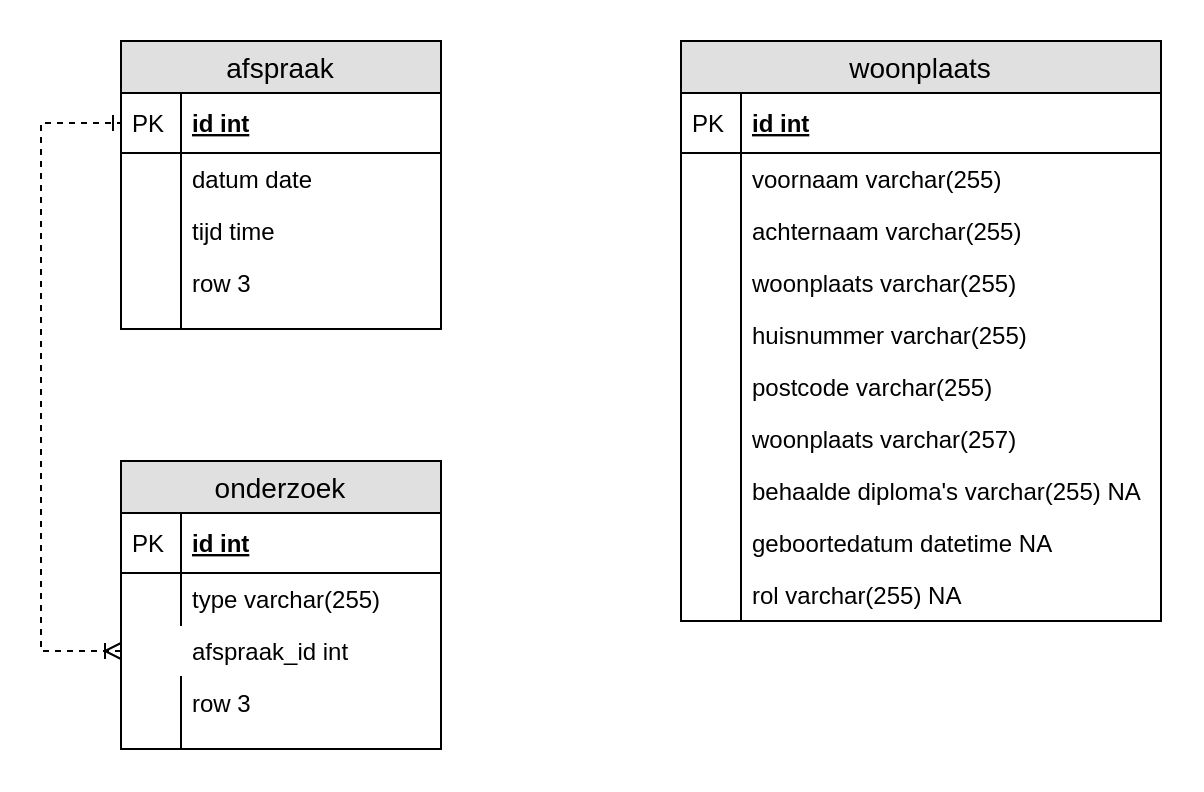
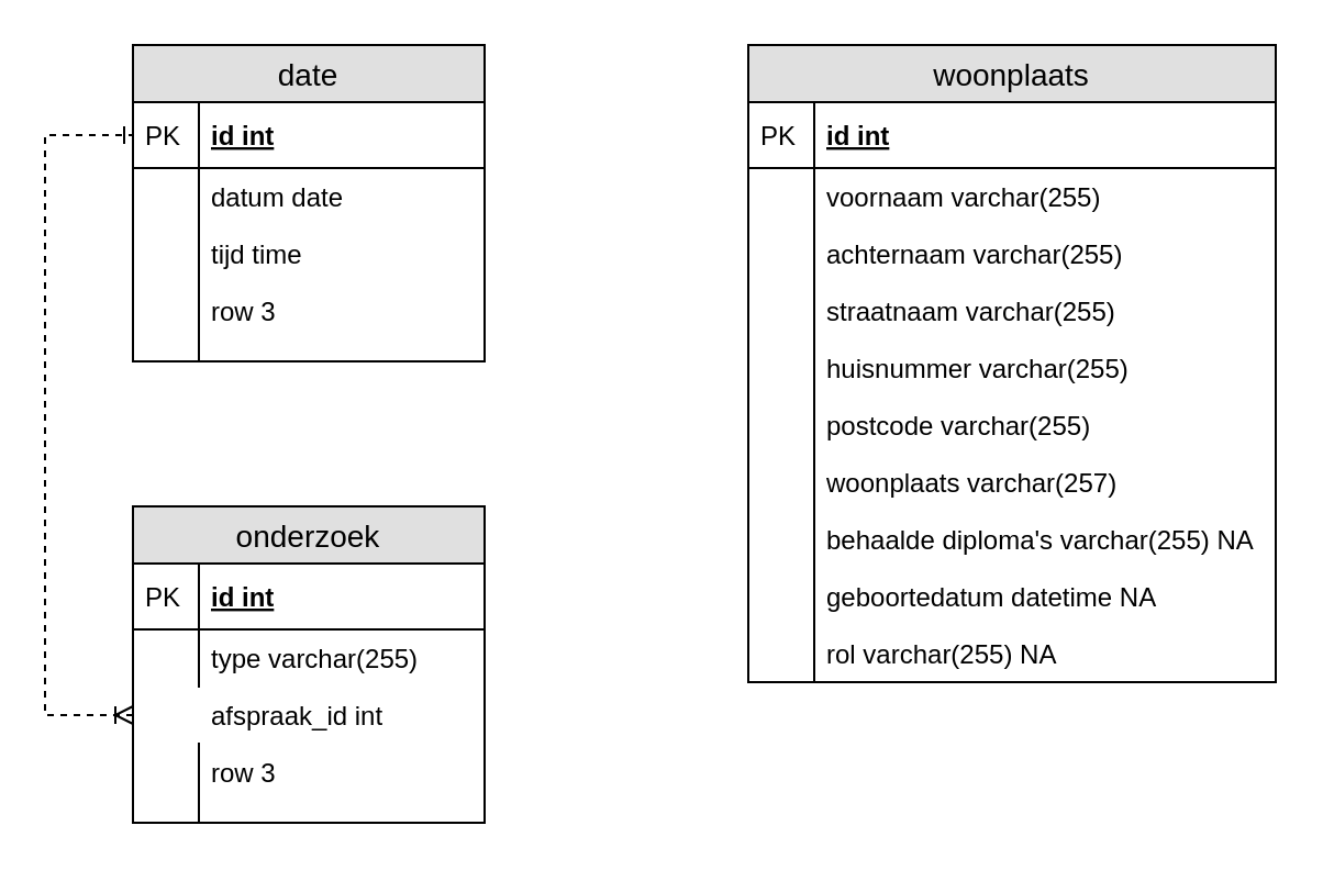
  <mxCell id="0" />
  <mxCell id="1" parent="0" />
  <mxCell id="2" value="onderzoek" parent="1" vertex="1" style="swimlane;fontStyle=0;childLayout=stackLayout;horizontal=1;startSize=26;fillColor=#e0e0e0;horizontalStack=0;resizeParent=1;resizeParentMax=0;resizeLast=0;collapsible=1;marginBottom=0;swimlaneFillColor=#ffffff;align=center;fontSize=14;"><mxGeometry as="geometry" height="144" width="160" x="60" y="230" /></mxCell>
  <mxCell id="3" value="id int" parent="2" vertex="1" style="shape=partialRectangle;top=0;left=0;right=0;bottom=1;align=left;verticalAlign=middle;fillColor=none;spacingLeft=34;spacingRight=4;overflow=hidden;rotatable=0;points=[[0,0.5],[1,0.5]];portConstraint=eastwest;dropTarget=0;fontStyle=5;fontSize=12;"><mxGeometry as="geometry" height="30" width="160" y="26" /></mxCell>
  <mxCell id="4" value="PK" parent="3" vertex="1" style="shape=partialRectangle;top=0;left=0;bottom=0;fillColor=none;align=left;verticalAlign=middle;spacingLeft=4;spacingRight=4;overflow=hidden;rotatable=0;points=[];portConstraint=eastwest;part=1;fontSize=12;" connectable="0"><mxGeometry as="geometry" height="30" width="30" /></mxCell>
  <mxCell id="5" value="type varchar(255)" parent="2" vertex="1" style="shape=partialRectangle;top=0;left=0;right=0;bottom=0;align=left;verticalAlign=top;fillColor=none;spacingLeft=34;spacingRight=4;overflow=hidden;rotatable=0;points=[[0,0.5],[1,0.5]];portConstraint=eastwest;dropTarget=0;fontSize=12;"><mxGeometry as="geometry" height="26" width="160" y="56" /></mxCell>
  <mxCell id="6" value="" parent="5" vertex="1" style="shape=partialRectangle;top=0;left=0;bottom=0;fillColor=none;align=left;verticalAlign=top;spacingLeft=4;spacingRight=4;overflow=hidden;rotatable=0;points=[];portConstraint=eastwest;part=1;fontSize=12;" connectable="0"><mxGeometry as="geometry" height="26" width="30" /></mxCell>
  <mxCell id="7" value="afspraak_id int" parent="2" vertex="1" style="shape=partialRectangle;top=0;left=0;right=0;bottom=0;align=left;verticalAlign=top;fillColor=none;spacingLeft=34;spacingRight=4;overflow=hidden;rotatable=0;points=[[0,0.5],[1,0.5]];portConstraint=eastwest;dropTarget=0;fontSize=12;"><mxGeometry as="geometry" height="26" width="160" y="82" /></mxCell>
  <mxCell id="8" value="row 3" parent="2" vertex="1" style="shape=partialRectangle;top=0;left=0;right=0;bottom=0;align=left;verticalAlign=top;fillColor=none;spacingLeft=34;spacingRight=4;overflow=hidden;rotatable=0;points=[[0,0.5],[1,0.5]];portConstraint=eastwest;dropTarget=0;fontSize=12;"><mxGeometry as="geometry" height="26" width="160" y="108" /></mxCell>
  <mxCell id="9" value="" parent="8" vertex="1" style="shape=partialRectangle;top=0;left=0;bottom=0;fillColor=none;align=left;verticalAlign=top;spacingLeft=4;spacingRight=4;overflow=hidden;rotatable=0;points=[];portConstraint=eastwest;part=1;fontSize=12;" connectable="0"><mxGeometry as="geometry" height="26" width="30" /></mxCell>
  <mxCell id="10" value="" parent="2" vertex="1" style="shape=partialRectangle;top=0;left=0;right=0;bottom=0;align=left;verticalAlign=top;fillColor=none;spacingLeft=34;spacingRight=4;overflow=hidden;rotatable=0;points=[[0,0.5],[1,0.5]];portConstraint=eastwest;dropTarget=0;fontSize=12;"><mxGeometry as="geometry" height="10" width="160" y="134" /></mxCell>
  <mxCell id="11" value="" parent="10" vertex="1" style="shape=partialRectangle;top=0;left=0;bottom=0;fillColor=none;align=left;verticalAlign=top;spacingLeft=4;spacingRight=4;overflow=hidden;rotatable=0;points=[];portConstraint=eastwest;part=1;fontSize=12;" connectable="0"><mxGeometry as="geometry" height="10" width="30" /></mxCell>
- <mxCell id="12" value="afspraak" parent="1" vertex="1" style="swimlane;fontStyle=0;childLayout=stackLayout;horizontal=1;startSize=26;fillColor=#e0e0e0;horizontalStack=0;resizeParent=1;resizeParentMax=0;resizeLast=0;collapsible=1;marginBottom=0;swimlaneFillColor=#ffffff;align=center;fontSize=14;"><mxGeometry as="geometry" height="144" width="160" x="60" y="20" /></mxCell>
+ <mxCell id="12" value="date" parent="1" vertex="1" style="swimlane;fontStyle=0;childLayout=stackLayout;horizontal=1;startSize=26;fillColor=#e0e0e0;horizontalStack=0;resizeParent=1;resizeParentMax=0;resizeLast=0;collapsible=1;marginBottom=0;swimlaneFillColor=#ffffff;align=center;fontSize=14;"><mxGeometry as="geometry" height="144" width="160" x="60" y="20" /></mxCell>
  <mxCell id="13" value="id int" parent="12" vertex="1" style="shape=partialRectangle;top=0;left=0;right=0;bottom=1;align=left;verticalAlign=middle;fillColor=none;spacingLeft=34;spacingRight=4;overflow=hidden;rotatable=0;points=[[0,0.5],[1,0.5]];portConstraint=eastwest;dropTarget=0;fontStyle=5;fontSize=12;"><mxGeometry as="geometry" height="30" width="160" y="26" /></mxCell>
  <mxCell id="14" value="PK" parent="13" vertex="1" style="shape=partialRectangle;top=0;left=0;bottom=0;fillColor=none;align=left;verticalAlign=middle;spacingLeft=4;spacingRight=4;overflow=hidden;rotatable=0;points=[];portConstraint=eastwest;part=1;fontSize=12;" connectable="0"><mxGeometry as="geometry" height="30" width="30" /></mxCell>
  <mxCell id="15" value="datum date" parent="12" vertex="1" style="shape=partialRectangle;top=0;left=0;right=0;bottom=0;align=left;verticalAlign=top;fillColor=none;spacingLeft=34;spacingRight=4;overflow=hidden;rotatable=0;points=[[0,0.5],[1,0.5]];portConstraint=eastwest;dropTarget=0;fontSize=12;"><mxGeometry as="geometry" height="26" width="160" y="56" /></mxCell>
  <mxCell id="16" value="" parent="15" vertex="1" style="shape=partialRectangle;top=0;left=0;bottom=0;fillColor=none;align=left;verticalAlign=top;spacingLeft=4;spacingRight=4;overflow=hidden;rotatable=0;points=[];portConstraint=eastwest;part=1;fontSize=12;" connectable="0"><mxGeometry as="geometry" height="26" width="30" /></mxCell>
  <mxCell id="17" value="tijd time" parent="12" vertex="1" style="shape=partialRectangle;top=0;left=0;right=0;bottom=0;align=left;verticalAlign=top;fillColor=none;spacingLeft=34;spacingRight=4;overflow=hidden;rotatable=0;points=[[0,0.5],[1,0.5]];portConstraint=eastwest;dropTarget=0;fontSize=12;"><mxGeometry as="geometry" height="26" width="160" y="82" /></mxCell>
  <mxCell id="18" value="" parent="17" vertex="1" style="shape=partialRectangle;top=0;left=0;bottom=0;fillColor=none;align=left;verticalAlign=top;spacingLeft=4;spacingRight=4;overflow=hidden;rotatable=0;points=[];portConstraint=eastwest;part=1;fontSize=12;" connectable="0"><mxGeometry as="geometry" height="26" width="30" /></mxCell>
  <mxCell id="19" value="row 3" parent="12" vertex="1" style="shape=partialRectangle;top=0;left=0;right=0;bottom=0;align=left;verticalAlign=top;fillColor=none;spacingLeft=34;spacingRight=4;overflow=hidden;rotatable=0;points=[[0,0.5],[1,0.5]];portConstraint=eastwest;dropTarget=0;fontSize=12;"><mxGeometry as="geometry" height="26" width="160" y="108" /></mxCell>
  <mxCell id="20" value="" parent="19" vertex="1" style="shape=partialRectangle;top=0;left=0;bottom=0;fillColor=none;align=left;verticalAlign=top;spacingLeft=4;spacingRight=4;overflow=hidden;rotatable=0;points=[];portConstraint=eastwest;part=1;fontSize=12;" connectable="0"><mxGeometry as="geometry" height="26" width="30" /></mxCell>
  <mxCell id="21" value="" parent="12" vertex="1" style="shape=partialRectangle;top=0;left=0;right=0;bottom=0;align=left;verticalAlign=top;fillColor=none;spacingLeft=34;spacingRight=4;overflow=hidden;rotatable=0;points=[[0,0.5],[1,0.5]];portConstraint=eastwest;dropTarget=0;fontSize=12;"><mxGeometry as="geometry" height="10" width="160" y="134" /></mxCell>
  <mxCell id="22" value="" parent="21" vertex="1" style="shape=partialRectangle;top=0;left=0;bottom=0;fillColor=none;align=left;verticalAlign=top;spacingLeft=4;spacingRight=4;overflow=hidden;rotatable=0;points=[];portConstraint=eastwest;part=1;fontSize=12;" connectable="0"><mxGeometry as="geometry" height="10" width="30" /></mxCell>
  <mxCell id="23" value="woonplaats" parent="1" vertex="1" style="swimlane;fontStyle=0;childLayout=stackLayout;horizontal=1;startSize=26;fillColor=#e0e0e0;horizontalStack=0;resizeParent=1;resizeParentMax=0;resizeLast=0;collapsible=1;marginBottom=0;swimlaneFillColor=#ffffff;align=center;fontSize=14;"><mxGeometry as="geometry" height="290" width="240" x="340" y="20" /></mxCell>
  <mxCell id="24" value="id int" parent="23" vertex="1" style="shape=partialRectangle;top=0;left=0;right=0;bottom=1;align=left;verticalAlign=middle;fillColor=none;spacingLeft=34;spacingRight=4;overflow=hidden;rotatable=0;points=[[0,0.5],[1,0.5]];portConstraint=eastwest;dropTarget=0;fontStyle=5;fontSize=12;"><mxGeometry as="geometry" height="30" width="240" y="26" /></mxCell>
  <mxCell id="25" value="PK" parent="24" vertex="1" style="shape=partialRectangle;top=0;left=0;bottom=0;fillColor=none;align=left;verticalAlign=middle;spacingLeft=4;spacingRight=4;overflow=hidden;rotatable=0;points=[];portConstraint=eastwest;part=1;fontSize=12;" connectable="0"><mxGeometry as="geometry" height="30" width="30" /></mxCell>
  <mxCell id="26" value="voornaam varchar(255)" parent="23" vertex="1" style="shape=partialRectangle;top=0;left=0;right=0;bottom=0;align=left;verticalAlign=top;fillColor=none;spacingLeft=34;spacingRight=4;overflow=hidden;rotatable=0;points=[[0,0.5],[1,0.5]];portConstraint=eastwest;dropTarget=0;fontSize=12;"><mxGeometry as="geometry" height="26" width="240" y="56" /></mxCell>
  <mxCell id="27" value="" parent="26" vertex="1" style="shape=partialRectangle;top=0;left=0;bottom=0;fillColor=none;align=left;verticalAlign=top;spacingLeft=4;spacingRight=4;overflow=hidden;rotatable=0;points=[];portConstraint=eastwest;part=1;fontSize=12;" connectable="0"><mxGeometry as="geometry" height="26" width="30" /></mxCell>
  <mxCell id="28" value="achternaam varchar(255) " parent="23" vertex="1" style="shape=partialRectangle;top=0;left=0;right=0;bottom=0;align=left;verticalAlign=top;fillColor=none;spacingLeft=34;spacingRight=4;overflow=hidden;rotatable=0;points=[[0,0.5],[1,0.5]];portConstraint=eastwest;dropTarget=0;fontSize=12;"><mxGeometry as="geometry" height="26" width="240" y="82" /></mxCell>
  <mxCell id="29" value="" parent="28" vertex="1" style="shape=partialRectangle;top=0;left=0;bottom=0;fillColor=none;align=left;verticalAlign=top;spacingLeft=4;spacingRight=4;overflow=hidden;rotatable=0;points=[];portConstraint=eastwest;part=1;fontSize=12;" connectable="0"><mxGeometry as="geometry" height="26" width="30" /></mxCell>
- <mxCell id="30" value="woonplaats varchar(255)" parent="23" vertex="1" style="shape=partialRectangle;top=0;left=0;right=0;bottom=0;align=left;verticalAlign=top;fillColor=none;spacingLeft=34;spacingRight=4;overflow=hidden;rotatable=0;points=[[0,0.5],[1,0.5]];portConstraint=eastwest;dropTarget=0;fontSize=12;"><mxGeometry as="geometry" height="26" width="240" y="108" /></mxCell>
+ <mxCell id="30" value="straatnaam varchar(255)" parent="23" vertex="1" style="shape=partialRectangle;top=0;left=0;right=0;bottom=0;align=left;verticalAlign=top;fillColor=none;spacingLeft=34;spacingRight=4;overflow=hidden;rotatable=0;points=[[0,0.5],[1,0.5]];portConstraint=eastwest;dropTarget=0;fontSize=12;"><mxGeometry as="geometry" height="26" width="240" y="108" /></mxCell>
  <mxCell id="31" value="" parent="30" vertex="1" style="shape=partialRectangle;top=0;left=0;bottom=0;fillColor=none;align=left;verticalAlign=top;spacingLeft=4;spacingRight=4;overflow=hidden;rotatable=0;points=[];portConstraint=eastwest;part=1;fontSize=12;" connectable="0"><mxGeometry as="geometry" height="26" width="30" /></mxCell>
  <mxCell id="32" value="huisnummer varchar(255) " parent="23" vertex="1" style="shape=partialRectangle;top=0;left=0;right=0;bottom=0;align=left;verticalAlign=top;fillColor=none;spacingLeft=34;spacingRight=4;overflow=hidden;rotatable=0;points=[[0,0.5],[1,0.5]];portConstraint=eastwest;dropTarget=0;fontSize=12;"><mxGeometry as="geometry" height="26" width="240" y="134" /></mxCell>
  <mxCell id="33" value="" parent="32" vertex="1" style="shape=partialRectangle;top=0;left=0;bottom=0;fillColor=none;align=left;verticalAlign=top;spacingLeft=4;spacingRight=4;overflow=hidden;rotatable=0;points=[];portConstraint=eastwest;part=1;fontSize=12;" connectable="0"><mxGeometry as="geometry" height="26" width="30" /></mxCell>
  <mxCell id="34" value="postcode varchar(255)" parent="23" vertex="1" style="shape=partialRectangle;top=0;left=0;right=0;bottom=0;align=left;verticalAlign=top;fillColor=none;spacingLeft=34;spacingRight=4;overflow=hidden;rotatable=0;points=[[0,0.5],[1,0.5]];portConstraint=eastwest;dropTarget=0;fontSize=12;"><mxGeometry as="geometry" height="26" width="240" y="160" /></mxCell>
  <mxCell id="35" value="" parent="34" vertex="1" style="shape=partialRectangle;top=0;left=0;bottom=0;fillColor=none;align=left;verticalAlign=top;spacingLeft=4;spacingRight=4;overflow=hidden;rotatable=0;points=[];portConstraint=eastwest;part=1;fontSize=12;" connectable="0"><mxGeometry as="geometry" height="26" width="30" /></mxCell>
  <mxCell id="36" value="woonplaats varchar(257)" parent="23" vertex="1" style="shape=partialRectangle;top=0;left=0;right=0;bottom=0;align=left;verticalAlign=top;fillColor=none;spacingLeft=34;spacingRight=4;overflow=hidden;rotatable=0;points=[[0,0.5],[1,0.5]];portConstraint=eastwest;dropTarget=0;fontSize=12;"><mxGeometry as="geometry" height="26" width="240" y="186" /></mxCell>
  <mxCell id="37" value="" parent="36" vertex="1" style="shape=partialRectangle;top=0;left=0;bottom=0;fillColor=none;align=left;verticalAlign=top;spacingLeft=4;spacingRight=4;overflow=hidden;rotatable=0;points=[];portConstraint=eastwest;part=1;fontSize=12;" connectable="0"><mxGeometry as="geometry" height="26" width="30" /></mxCell>
  <mxCell id="38" value="behaalde diploma's varchar(255) NA" parent="23" vertex="1" style="shape=partialRectangle;top=0;left=0;right=0;bottom=0;align=left;verticalAlign=top;fillColor=none;spacingLeft=34;spacingRight=4;overflow=hidden;rotatable=0;points=[[0,0.5],[1,0.5]];portConstraint=eastwest;dropTarget=0;fontSize=12;"><mxGeometry as="geometry" height="26" width="240" y="212" /></mxCell>
  <mxCell id="39" value="" parent="38" vertex="1" style="shape=partialRectangle;top=0;left=0;bottom=0;fillColor=none;align=left;verticalAlign=top;spacingLeft=4;spacingRight=4;overflow=hidden;rotatable=0;points=[];portConstraint=eastwest;part=1;fontSize=12;" connectable="0"><mxGeometry as="geometry" height="26" width="30" /></mxCell>
  <mxCell id="40" value="geboortedatum datetime NA" parent="23" vertex="1" style="shape=partialRectangle;top=0;left=0;right=0;bottom=0;align=left;verticalAlign=top;fillColor=none;spacingLeft=34;spacingRight=4;overflow=hidden;rotatable=0;points=[[0,0.5],[1,0.5]];portConstraint=eastwest;dropTarget=0;fontSize=12;"><mxGeometry as="geometry" height="26" width="240" y="238" /></mxCell>
  <mxCell id="41" value="" parent="40" vertex="1" style="shape=partialRectangle;top=0;left=0;bottom=0;fillColor=none;align=left;verticalAlign=top;spacingLeft=4;spacingRight=4;overflow=hidden;rotatable=0;points=[];portConstraint=eastwest;part=1;fontSize=12;" connectable="0"><mxGeometry as="geometry" height="26" width="30" /></mxCell>
  <mxCell id="42" value="rol varchar(255) NA" parent="23" vertex="1" style="shape=partialRectangle;top=0;left=0;right=0;bottom=0;align=left;verticalAlign=top;fillColor=none;spacingLeft=34;spacingRight=4;overflow=hidden;rotatable=0;points=[[0,0.5],[1,0.5]];portConstraint=eastwest;dropTarget=0;fontSize=12;"><mxGeometry as="geometry" height="26" width="240" y="264" /></mxCell>
  <mxCell id="43" value="" parent="42" vertex="1" style="shape=partialRectangle;top=0;left=0;bottom=0;fillColor=none;align=left;verticalAlign=top;spacingLeft=4;spacingRight=4;overflow=hidden;rotatable=0;points=[];portConstraint=eastwest;part=1;fontSize=12;" connectable="0"><mxGeometry as="geometry" height="26" width="30" /></mxCell>
  <mxCell id="44" parent="1" style="edgeStyle=orthogonalEdgeStyle;rounded=0;orthogonalLoop=1;jettySize=auto;html=1;exitX=0;exitY=0.5;exitDx=0;exitDy=0;entryX=0;entryY=0.5;entryDx=0;entryDy=0;dashed=1;endArrow=ERone;endFill=0;startArrow=ERoneToMany;startFill=0;" edge="1" source="7" target="13"><mxGeometry as="geometry" relative="1"><Array as="points"><mxPoint x="20" y="325" /><mxPoint x="20" y="61" /></Array></mxGeometry></mxCell>
